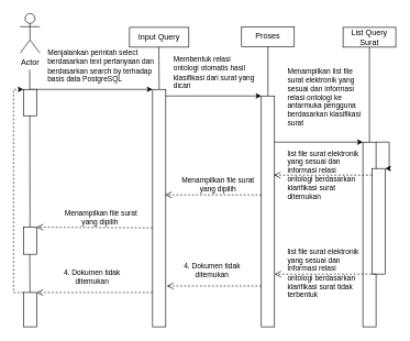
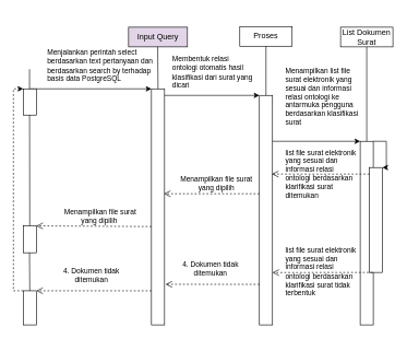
  <mxCell id="0" />
  <mxCell id="1" parent="0" />
- <mxCell id="2" value="Input Query" style="rounded=0;whiteSpace=wrap;html=1;" vertex="1" parent="1"><mxGeometry x="196" y="41" width="90" height="30" as="geometry" /></mxCell>
+ <mxCell id="2" value="Input Query" style="rounded=0;whiteSpace=wrap;html=1;fillColor=#e1d5e7;" vertex="1" parent="1"><mxGeometry x="196" y="41" width="90" height="30" as="geometry" /></mxCell>
  <mxCell id="3" value="Proses" style="rounded=0;whiteSpace=wrap;html=1;" vertex="1" parent="1"><mxGeometry x="366" y="40" width="80" height="30" as="geometry" /></mxCell>
- <mxCell id="4" value="List Query Surat" style="rounded=0;whiteSpace=wrap;html=1;" vertex="1" parent="1"><mxGeometry x="520" y="41" width="80" height="30" as="geometry" /></mxCell>
+ <mxCell id="4" value="List Dokumen Surat" style="rounded=0;whiteSpace=wrap;html=1;" vertex="1" parent="1"><mxGeometry x="520" y="41" width="80" height="30" as="geometry" /></mxCell>
  <mxCell id="5" value="" style="rounded=0;whiteSpace=wrap;html=1;" vertex="1" parent="1"><mxGeometry x="231" y="135" width="20" height="360" as="geometry" /></mxCell>
  <mxCell id="6" value="" style="rounded=0;whiteSpace=wrap;html=1;" vertex="1" parent="1"><mxGeometry x="396" y="145" width="20" height="350" as="geometry" /></mxCell>
  <mxCell id="7" style="edgeStyle=orthogonalEdgeStyle;rounded=0;orthogonalLoop=1;jettySize=auto;html=1;exitX=1;exitY=0;exitDx=0;exitDy=0;entryX=1;entryY=0;entryDx=0;entryDy=0;" edge="1" parent="1" source="8" target="19"><mxGeometry relative="1" as="geometry"><mxPoint x="590" y="235" as="targetPoint" /><Array as="points"><mxPoint x="590" y="215" /><mxPoint x="590" y="255" /></Array></mxGeometry></mxCell>
  <mxCell id="8" value="" style="rounded=0;whiteSpace=wrap;html=1;" vertex="1" parent="1"><mxGeometry x="550" y="215" width="20" height="280" as="geometry" /></mxCell>
  <mxCell id="9" value="" style="endArrow=none;html=1;rounded=0;exitX=0.5;exitY=1;exitDx=0;exitDy=0;entryX=0.5;entryY=0;entryDx=0;entryDy=0;" edge="1" parent="1" source="3" target="6"><mxGeometry width="50" height="50" relative="1" as="geometry"><mxPoint x="336" y="395" as="sourcePoint" /><mxPoint x="426" y="265" as="targetPoint" /></mxGeometry></mxCell>
  <mxCell id="10" value="" style="endArrow=none;html=1;rounded=0;exitX=0.5;exitY=1;exitDx=0;exitDy=0;entryX=0.5;entryY=0;entryDx=0;entryDy=0;" edge="1" parent="1" source="4"><mxGeometry width="50" height="50" relative="1" as="geometry"><mxPoint x="549.5" y="70" as="sourcePoint" /><mxPoint x="560" y="215" as="targetPoint" /></mxGeometry></mxCell>
  <mxCell id="11" value="" style="endArrow=none;html=1;rounded=0;exitX=0.5;exitY=1;exitDx=0;exitDy=0;entryX=0.5;entryY=0;entryDx=0;entryDy=0;" edge="1" parent="1" target="5"><mxGeometry width="50" height="50" relative="1" as="geometry"><mxPoint x="240.5" y="71" as="sourcePoint" /><mxPoint x="241" y="145" as="targetPoint" /></mxGeometry></mxCell>
  <mxCell id="12" value="Menjalankan perintah select berdasarkan text pertanyaan dan berdasarkan search by terhadap basis data PostgreSQL" style="text;html=1;strokeColor=none;fillColor=none;align=left;verticalAlign=middle;whiteSpace=wrap;rounded=0;fontSize=11;" vertex="1" parent="1"><mxGeometry x="70" y="85" width="165" height="30" as="geometry" /></mxCell>
  <mxCell id="13" value="&lt;div style=&quot;font-size: 11px&quot;&gt;Menampilkan list file surat elektronik yang sesuai dan informasi relasi ontologi ke antarmuka pengguna berdasarkan klasifikasi surat&lt;/div&gt;" style="text;html=1;strokeColor=none;fillColor=none;align=left;verticalAlign=middle;whiteSpace=wrap;rounded=0;fontSize=11;" vertex="1" parent="1"><mxGeometry x="434" y="132" width="116" height="30" as="geometry" /></mxCell>
  <mxCell id="14" value="" style="endArrow=none;html=1;rounded=0;startArrow=none;" edge="1" parent="1" source="26"><mxGeometry width="50" height="50" relative="1" as="geometry"><mxPoint x="44.58" y="445" as="sourcePoint" /><mxPoint x="44.58" y="105" as="targetPoint" /><Array as="points" /></mxGeometry></mxCell>
  <mxCell id="15" value="" style="endArrow=classic;html=1;rounded=0;" edge="1" parent="1"><mxGeometry width="50" height="50" relative="1" as="geometry"><mxPoint x="45" y="135" as="sourcePoint" /><mxPoint x="231" y="135" as="targetPoint" /><Array as="points" /></mxGeometry></mxCell>
  <mxCell id="16" value="" style="endArrow=classic;html=1;rounded=0;entryX=0;entryY=0;entryDx=0;entryDy=0;" edge="1" parent="1" target="6"><mxGeometry width="50" height="50" relative="1" as="geometry"><mxPoint x="251" y="145" as="sourcePoint" /><mxPoint x="361" y="145" as="targetPoint" /><Array as="points" /></mxGeometry></mxCell>
  <mxCell id="17" value="" style="endArrow=classic;html=1;rounded=0;" edge="1" parent="1"><mxGeometry width="50" height="50" relative="1" as="geometry"><mxPoint x="416" y="215" as="sourcePoint" /><mxPoint x="550" y="215" as="targetPoint" /><Array as="points" /></mxGeometry></mxCell>
  <mxCell id="18" value="&lt;div style=&quot;font-size: 11px&quot;&gt;&lt;span style=&quot;font-size: 11px&quot;&gt;Membentuk relasi ontologi otomatis hasil klasifikasi dari surat yang dicari&lt;/span&gt;&lt;/div&gt;" style="text;html=1;strokeColor=none;fillColor=none;align=left;verticalAlign=middle;whiteSpace=wrap;rounded=0;fontSize=11;" vertex="1" parent="1"><mxGeometry x="261" y="95" width="130" height="30" as="geometry" /></mxCell>
  <mxCell id="19" value="" style="rounded=0;whiteSpace=wrap;html=1;" vertex="1" parent="1"><mxGeometry x="564" y="255" width="20" height="160" as="geometry" /></mxCell>
  <mxCell id="20" value="4. Dokumen tidak &lt;br&gt;ditemukan" style="html=1;verticalAlign=bottom;endArrow=open;dashed=1;endSize=8;rounded=0;fontSize=11;entryX=1.078;entryY=0.828;entryDx=0;entryDy=0;entryPerimeter=0;" edge="1" parent="1" target="5"><mxGeometry x="0.041" y="-8" relative="1" as="geometry"><mxPoint x="396" y="433.17" as="sourcePoint" /><mxPoint x="260" y="433" as="targetPoint" /><mxPoint as="offset" /></mxGeometry></mxCell>
  <mxCell id="21" value="" style="html=1;verticalAlign=bottom;endArrow=open;dashed=1;endSize=8;rounded=0;fontSize=11;exitX=0.25;exitY=1;exitDx=0;exitDy=0;entryX=0.995;entryY=0.772;entryDx=0;entryDy=0;entryPerimeter=0;" edge="1" parent="1" source="19" target="6"><mxGeometry x="0.171" relative="1" as="geometry"><mxPoint x="549" y="275" as="sourcePoint" /><mxPoint x="420" y="415" as="targetPoint" /><mxPoint as="offset" /></mxGeometry></mxCell>
- <mxCell id="22" value="Actor" style="shape=umlActor;verticalLabelPosition=bottom;verticalAlign=top;html=1;" vertex="1" parent="1"><mxGeometry x="30" y="20" width="30" height="60" as="geometry" /></mxCell>
  <mxCell id="23" value="Menampilkan file surat &lt;br&gt;yang dipilih" style="html=1;verticalAlign=bottom;endArrow=open;dashed=1;endSize=8;rounded=0;fontSize=11;exitX=0.25;exitY=1;exitDx=0;exitDy=0;" edge="1" parent="1"><mxGeometry x="-0.096" relative="1" as="geometry"><mxPoint x="396" y="295" as="sourcePoint" /><mxPoint x="250" y="295" as="targetPoint" /><mxPoint as="offset" /></mxGeometry></mxCell>
  <mxCell id="24" value="&amp;nbsp;Menampilkan file surat &lt;br&gt;yang dipilih" style="html=1;verticalAlign=bottom;endArrow=open;dashed=1;endSize=8;rounded=0;fontSize=11;exitX=0.25;exitY=1;exitDx=0;exitDy=0;entryX=1;entryY=0;entryDx=0;entryDy=0;" edge="1" parent="1" target="26"><mxGeometry x="-0.096" relative="1" as="geometry"><mxPoint x="231" y="345" as="sourcePoint" /><mxPoint x="50" y="345" as="targetPoint" /><mxPoint as="offset" /></mxGeometry></mxCell>
  <mxCell id="25" value="" style="rounded=0;whiteSpace=wrap;html=1;" vertex="1" parent="1"><mxGeometry x="35" y="135" width="20" height="40" as="geometry" /></mxCell>
  <mxCell id="26" value="" style="rounded=0;whiteSpace=wrap;html=1;" vertex="1" parent="1"><mxGeometry x="35" y="344" width="20" height="41" as="geometry" /></mxCell>
  <mxCell id="27" value="&lt;div style=&quot;font-size: 11px&quot;&gt;list file surat elektronik yang sesuai dan informasi relasi ontologi berdasarkan klarifikasi surat ditemukan&lt;/div&gt;" style="text;html=1;strokeColor=none;fillColor=none;align=left;verticalAlign=middle;whiteSpace=wrap;rounded=0;fontSize=11;" vertex="1" parent="1"><mxGeometry x="434" y="230" width="116" height="70" as="geometry" /></mxCell>
  <mxCell id="28" value="" style="html=1;verticalAlign=bottom;endArrow=open;dashed=1;endSize=8;rounded=0;fontSize=11;exitX=0.25;exitY=1;exitDx=0;exitDy=0;" edge="1" parent="1"><mxGeometry x="0.171" relative="1" as="geometry"><mxPoint x="564" y="265" as="sourcePoint" /><mxPoint x="415" y="265" as="targetPoint" /><mxPoint as="offset" /></mxGeometry></mxCell>
  <mxCell id="29" value="&lt;div style=&quot;font-size: 11px&quot;&gt;list file surat elektronik yang sesuai dan informasi relasi ontologi berdasarkan klarifikasi surat tidak terbentuk&lt;/div&gt;" style="text;html=1;strokeColor=none;fillColor=none;align=left;verticalAlign=middle;whiteSpace=wrap;rounded=0;fontSize=11;" vertex="1" parent="1"><mxGeometry x="434" y="379" width="116" height="70" as="geometry" /></mxCell>
  <mxCell id="30" value="4. Dokumen tidak &lt;br&gt;ditemukan" style="html=1;verticalAlign=bottom;endArrow=open;dashed=1;endSize=8;rounded=0;fontSize=11;entryX=1;entryY=0;entryDx=0;entryDy=0;" edge="1" parent="1" target="32"><mxGeometry x="0.041" y="-8" relative="1" as="geometry"><mxPoint x="231" y="443" as="sourcePoint" /><mxPoint x="60" y="445" as="targetPoint" /><mxPoint as="offset" /></mxGeometry></mxCell>
  <mxCell id="31" style="edgeStyle=orthogonalEdgeStyle;rounded=0;orthogonalLoop=1;jettySize=auto;html=1;exitX=0;exitY=0;exitDx=0;exitDy=0;entryX=0;entryY=0;entryDx=0;entryDy=0;dashed=1;" edge="1" parent="1" source="32" target="25"><mxGeometry relative="1" as="geometry"><mxPoint x="20" y="395" as="targetPoint" /><Array as="points"><mxPoint x="20" y="443" /><mxPoint x="20" y="135" /></Array></mxGeometry></mxCell>
  <mxCell id="32" value="" style="rounded=0;whiteSpace=wrap;html=1;" vertex="1" parent="1"><mxGeometry x="35" y="443" width="20" height="52" as="geometry" /></mxCell>
  <mxCell id="33" value="" style="endArrow=none;html=1;rounded=0;startArrow=none;exitX=0.5;exitY=0;exitDx=0;exitDy=0;" edge="1" parent="1" source="32"><mxGeometry width="50" height="50" relative="1" as="geometry"><mxPoint x="45" y="445" as="sourcePoint" /><mxPoint x="44.58" y="385" as="targetPoint" /><Array as="points" /></mxGeometry></mxCell>
